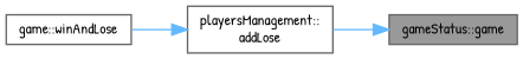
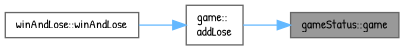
  digraph {
    fontname="Patrick Hand"
    rankdir=RL
    node [color=grey40 fillcolor=white fontname="Patrick Hand" fontsize=10 shape=box style=filled]
    edge [color=steelblue1 dir=back fontname="Patrick Hand" fontsize=10 labelfontname=Helvetica labelfontsize=10 style=solid]
    n1 [color=gray40 fillcolor=grey60 fontcolor=black height=0.2 label="gameStatus::game" width=0.4]
-   n2 [height=0.2 label="playersManagement::\laddLose" width=0.4]
-   n3 [height=0.2 label="game::winAndLose" width=0.4]
+   n2 [height=0.2 label="game::\laddLose" width=0.4]
+   n3 [height=0.2 label="winAndLose::winAndLose" width=0.4]
    n1 -> n2
    n2 -> n3
  }
